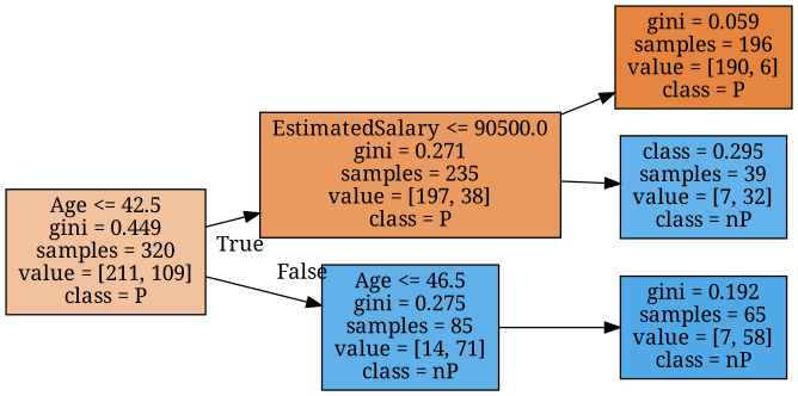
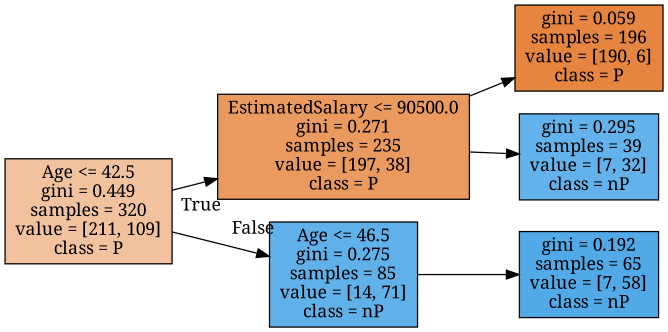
  digraph {
    fontname="Noto Serif"
    rankdir=LR
    node [color=black fontname="Noto Serif" shape=box style=filled]
    edge [fontname="Noto Serif"]
    n1 [fillcolor="#f2c29f" label="Age <= 42.5\ngini = 0.449\nsamples = 320\nvalue = [211, 109]\nclass = P"]
    n2 [fillcolor="#ea995f" label="EstimatedSalary <= 90500.0\ngini = 0.271\nsamples = 235\nvalue = [197, 38]\nclass = P"]
    n3 [fillcolor="#60b0ea" label="Age <= 46.5\ngini = 0.275\nsamples = 85\nvalue = [14, 71]\nclass = nP"]
    n4 [fillcolor="#e6853f" label="gini = 0.059\nsamples = 196\nvalue = [190, 6]\nclass = P"]
-   n5 [fillcolor="#64b2eb" label="class = 0.295\nsamples = 39\nvalue = [7, 32]\nclass = nP"]
+   n5 [fillcolor="#64b2eb" label="gini = 0.295\nsamples = 39\nvalue = [7, 32]\nclass = nP"]
    n6 [fillcolor="#51a9e8" label="gini = 0.192\nsamples = 65\nvalue = [7, 58]\nclass = nP"]
    n1 -> n2 [headlabel=True labelangle=45 labeldistance=2.5]
    n1 -> n3 [headlabel=False labelangle=-45 labeldistance=2.5]
    n2 -> n4
    n2 -> n5
    n3 -> n6
  }
